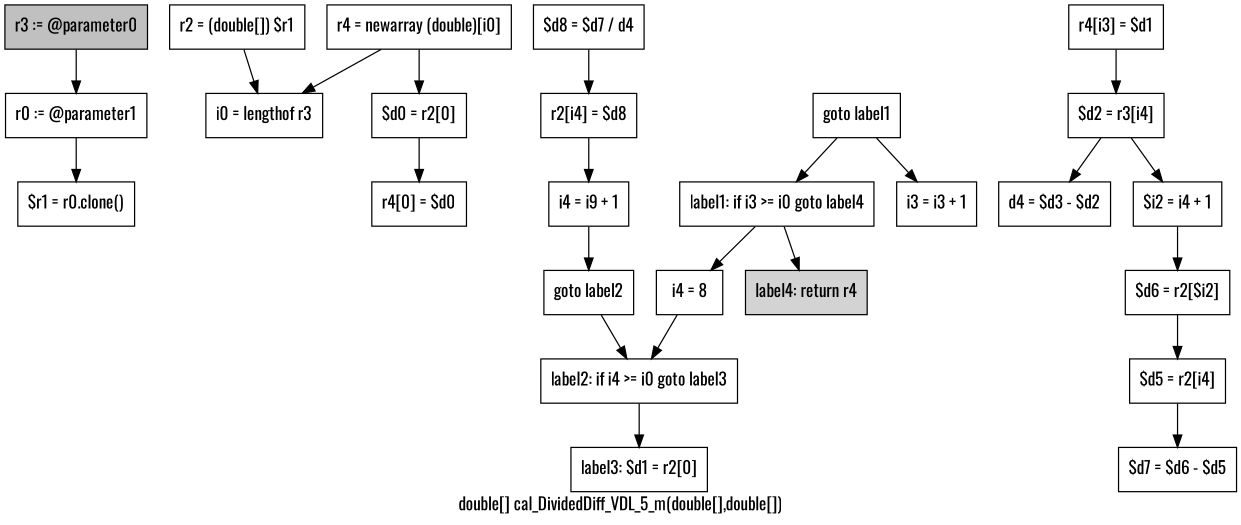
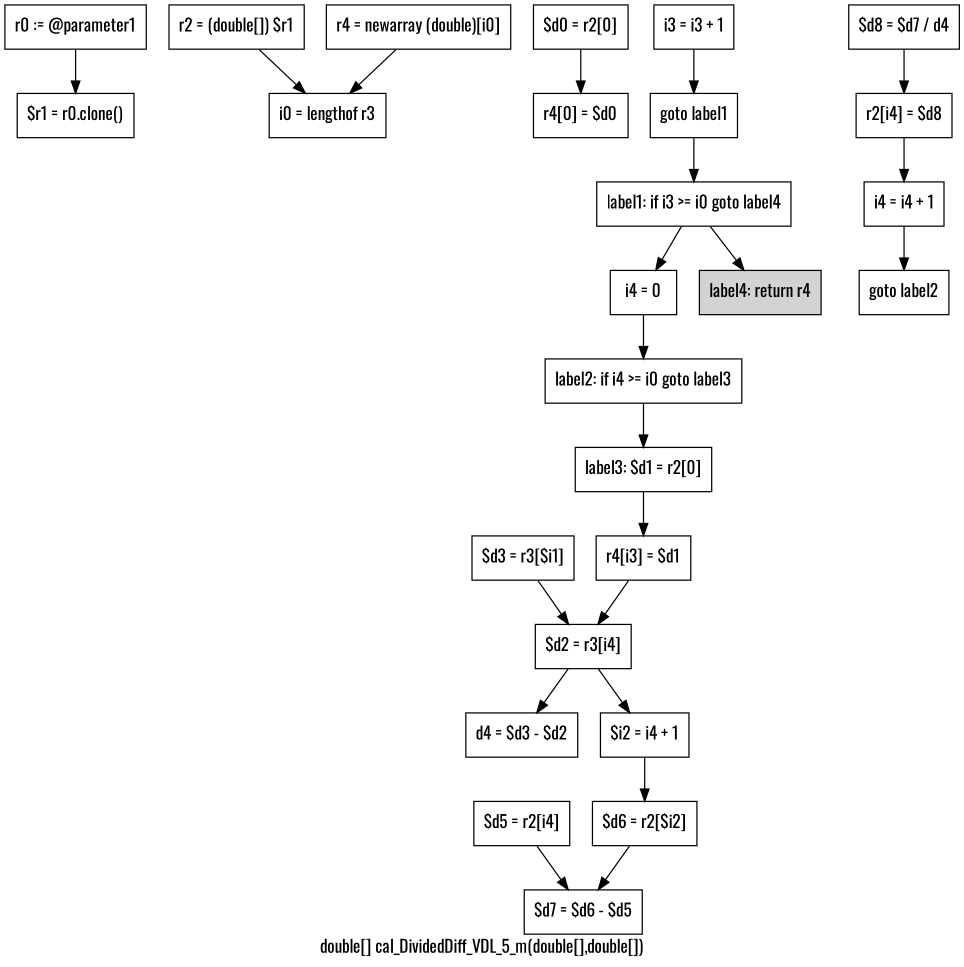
  digraph {
    fontname=Oswald
    label="double[] cal_DividedDiff_VDL_5_m(double[],double[])"
    node [fontname=Oswald shape=box]
    edge [fontname=Oswald]
-   n1 [fillcolor=gray label="r3 := @parameter0" style=filled]
    n2 [label="r0 := @parameter1"]
    n3 [label="$r1 = r0.clone()"]
    n4 [label="r2 = (double[]) $r1"]
    n5 [label="i0 = lengthof r3"]
    n6 [label="r4 = newarray (double)[i0]"]
    n7 [label="$d0 = r2[0]"]
    n8 [label="r4[0] = $d0"]
    n9 [label="label1: if i3 >= i0 goto label4"]
-   n10 [label="i4 = 8"]
+   n10 [label="i4 = 0"]
    n11 [fillcolor=lightgray label="label4: return r4" style=filled]
    n12 [label="label2: if i4 >= i0 goto label3"]
    n13 [label="label3: $d1 = r2[0]"]
    n14 [label="r4[i3] = $d1"]
+   n15 [label="$d3 = r3[$i1]"]
    n16 [label="$d2 = r3[i4]"]
    n17 [label="d4 = $d3 - $d2"]
    n18 [label="$i2 = i4 + 1"]
    n19 [label="$d6 = r2[$i2]"]
    n20 [label="$d5 = r2[i4]"]
    n21 [label="$d7 = $d6 - $d5"]
    n22 [label="$d8 = $d7 / d4"]
    n23 [label="r2[i4] = $d8"]
-   n24 [label="i4 = i9 + 1"]
+   n24 [label="i4 = i4 + 1"]
    n25 [label="goto label2"]
    n26 [label="i3 = i3 + 1"]
    n27 [label="goto label1"]
-   n1 -> n2
    n2 -> n3
    n4 -> n5
    n6 -> n5
-   n6 -> n7
    n7 -> n8
    n9 -> n10
    n9 -> n11
    n10 -> n12
    n12 -> n13
+   n13 -> n14
    n14 -> n16
+   n15 -> n16
    n16 -> n17
    n16 -> n18
    n18 -> n19
-   n19 -> n20
+   n19 -> n21
    n20 -> n21
    n22 -> n23
    n23 -> n24
    n24 -> n25
-   n25 -> n12
-   n27 -> n26
+   n26 -> n27
    n27 -> n9
  }
